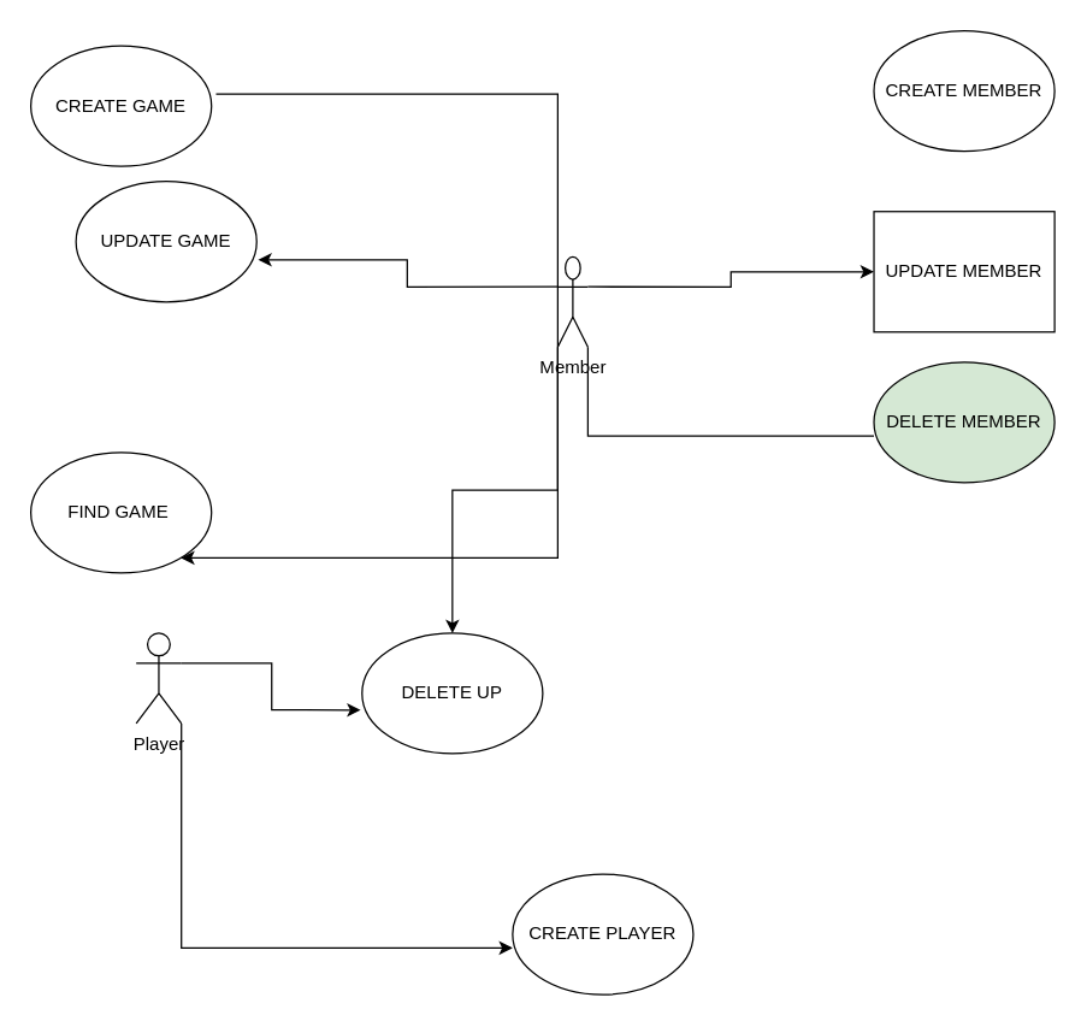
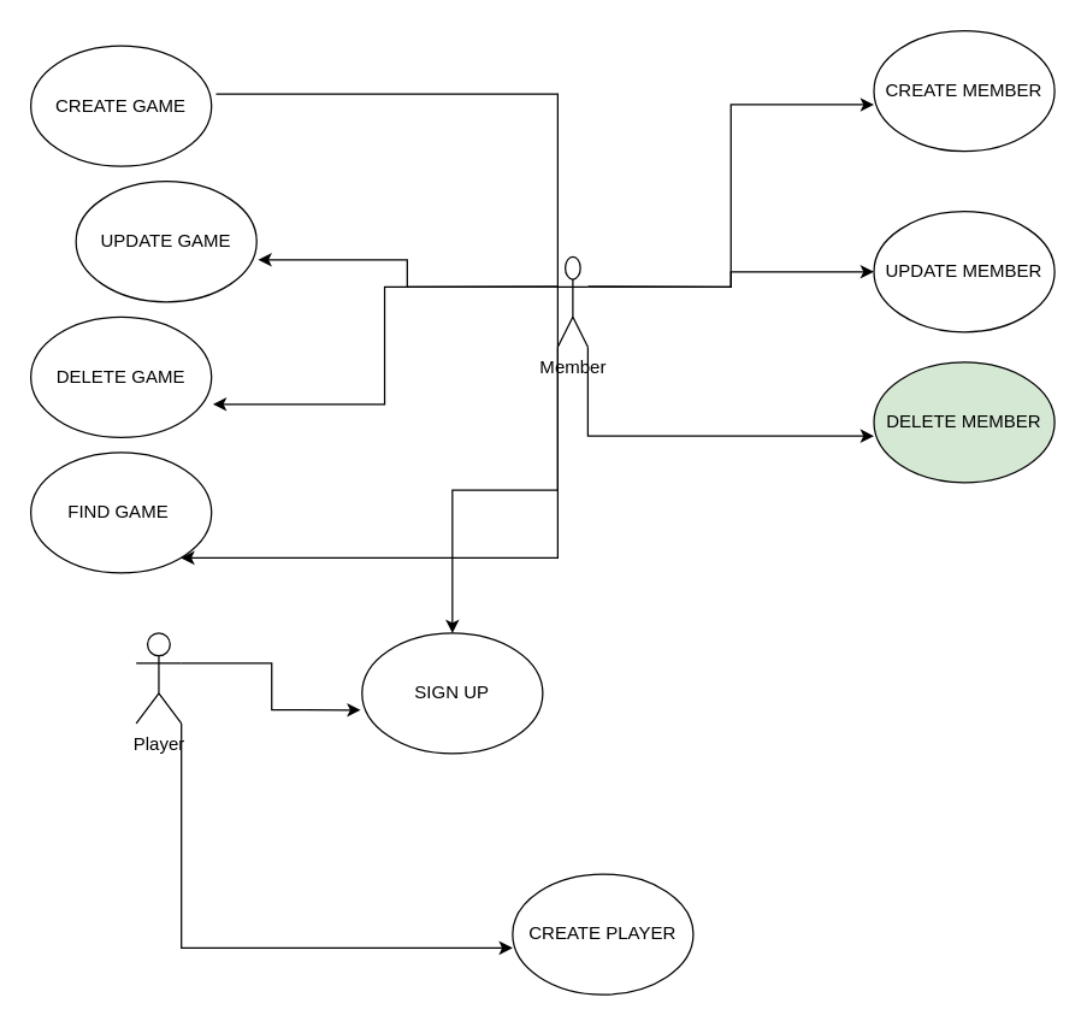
  <mxCell id="0" />
  <mxCell id="1" parent="0" />
- <mxCell id="2" style="edgeStyle=orthogonalEdgeStyle;rounded=0;orthogonalLoop=1;jettySize=auto;html=1;exitX=1;exitY=1;exitDx=0;exitDy=0;exitPerimeter=0;entryX=0;entryY=0.613;entryDx=0;entryDy=0;entryPerimeter=0;endArrow=none;" edge="1" parent="1" source="9" target="15"><mxGeometry relative="1" as="geometry" /></mxCell>
+ <mxCell id="2" style="edgeStyle=orthogonalEdgeStyle;rounded=0;orthogonalLoop=1;jettySize=auto;html=1;exitX=1;exitY=1;exitDx=0;exitDy=0;exitPerimeter=0;entryX=0;entryY=0.613;entryDx=0;entryDy=0;entryPerimeter=0;" edge="1" parent="1" source="9" target="15"><mxGeometry relative="1" as="geometry" /></mxCell>
  <mxCell id="3" style="edgeStyle=orthogonalEdgeStyle;rounded=0;orthogonalLoop=1;jettySize=auto;html=1;exitX=1;exitY=0.333;exitDx=0;exitDy=0;exitPerimeter=0;entryX=0;entryY=0.5;entryDx=0;entryDy=0;" edge="1" parent="1" source="9" target="14"><mxGeometry relative="1" as="geometry" /></mxCell>
+ <mxCell id="4" style="edgeStyle=orthogonalEdgeStyle;rounded=0;orthogonalLoop=1;jettySize=auto;html=1;exitX=1;exitY=0.333;exitDx=0;exitDy=0;exitPerimeter=0;entryX=0;entryY=0.613;entryDx=0;entryDy=0;entryPerimeter=0;" edge="1" parent="1" source="9" target="13"><mxGeometry relative="1" as="geometry" /></mxCell>
  <mxCell id="5" style="edgeStyle=orthogonalEdgeStyle;rounded=0;orthogonalLoop=1;jettySize=auto;html=1;exitX=0;exitY=0.333;exitDx=0;exitDy=0;exitPerimeter=0;entryX=1.008;entryY=0.65;entryDx=0;entryDy=0;entryPerimeter=0;" edge="1" parent="1" source="9" target="18"><mxGeometry relative="1" as="geometry" /></mxCell>
+ <mxCell id="6" style="edgeStyle=orthogonalEdgeStyle;rounded=0;orthogonalLoop=1;jettySize=auto;html=1;exitX=0;exitY=0.333;exitDx=0;exitDy=0;exitPerimeter=0;entryX=1.008;entryY=0.725;entryDx=0;entryDy=0;entryPerimeter=0;" edge="1" parent="1" source="9" target="19"><mxGeometry relative="1" as="geometry" /></mxCell>
  <mxCell id="7" style="edgeStyle=orthogonalEdgeStyle;rounded=0;orthogonalLoop=1;jettySize=auto;html=1;exitX=1.025;exitY=0.4;exitDx=0;exitDy=0;exitPerimeter=0;" edge="1" parent="1" source="17" target="20"><mxGeometry relative="1" as="geometry"><Array as="points"><mxPoint x="370" y="62" /><mxPoint x="370" y="370" /></Array></mxGeometry></mxCell>
  <mxCell id="8" style="edgeStyle=orthogonalEdgeStyle;rounded=0;orthogonalLoop=1;jettySize=auto;html=1;exitX=0;exitY=1;exitDx=0;exitDy=0;exitPerimeter=0;" edge="1" parent="1" source="9" target="21"><mxGeometry relative="1" as="geometry" /></mxCell>
  <mxCell id="9" value="Member" style="shape=umlActor;verticalLabelPosition=bottom;verticalAlign=top;html=1;outlineConnect=0;" vertex="1" parent="1"><mxGeometry x="370" y="170" width="20" height="60" as="geometry" /></mxCell>
  <mxCell id="10" style="edgeStyle=orthogonalEdgeStyle;rounded=0;orthogonalLoop=1;jettySize=auto;html=1;exitX=1;exitY=1;exitDx=0;exitDy=0;exitPerimeter=0;entryX=0;entryY=0.613;entryDx=0;entryDy=0;entryPerimeter=0;" edge="1" parent="1" source="12" target="16"><mxGeometry relative="1" as="geometry" /></mxCell>
  <mxCell id="11" style="edgeStyle=orthogonalEdgeStyle;rounded=0;orthogonalLoop=1;jettySize=auto;html=1;exitX=1;exitY=0.333;exitDx=0;exitDy=0;exitPerimeter=0;entryX=-0.008;entryY=0.638;entryDx=0;entryDy=0;entryPerimeter=0;" edge="1" parent="1" source="12" target="21"><mxGeometry relative="1" as="geometry" /></mxCell>
  <mxCell id="12" value="Player" style="shape=umlActor;verticalLabelPosition=bottom;verticalAlign=top;html=1;outlineConnect=0;" vertex="1" parent="1"><mxGeometry x="90" y="420" width="30" height="60" as="geometry" /></mxCell>
  <mxCell id="13" value="CREATE MEMBER" style="ellipse;whiteSpace=wrap;html=1;" vertex="1" parent="1"><mxGeometry x="580" y="20" width="120" height="80" as="geometry" /></mxCell>
- <mxCell id="14" value="UPDATE MEMBER" style="whiteSpace=wrap;html=1;rounded=0;" vertex="1" parent="1"><mxGeometry x="580" y="140" width="120" height="80" as="geometry" /></mxCell>
+ <mxCell id="14" value="UPDATE MEMBER" style="ellipse;whiteSpace=wrap;html=1;" vertex="1" parent="1"><mxGeometry x="580" y="140" width="120" height="80" as="geometry" /></mxCell>
  <mxCell id="15" value="DELETE MEMBER" style="ellipse;whiteSpace=wrap;html=1;fillColor=#d5e8d4;" vertex="1" parent="1"><mxGeometry x="580" y="240" width="120" height="80" as="geometry" /></mxCell>
  <mxCell id="16" value="CREATE PLAYER" style="ellipse;whiteSpace=wrap;html=1;" vertex="1" parent="1"><mxGeometry x="340" y="580" width="120" height="80" as="geometry" /></mxCell>
  <mxCell id="17" value="CREATE GAME" style="ellipse;whiteSpace=wrap;html=1;" vertex="1" parent="1"><mxGeometry x="20" y="30" width="120" height="80" as="geometry" /></mxCell>
  <mxCell id="18" value="UPDATE GAME" style="ellipse;whiteSpace=wrap;html=1;" vertex="1" parent="1"><mxGeometry x="50" y="120" width="120" height="80" as="geometry" /></mxCell>
+ <mxCell id="19" value="DELETE GAME" style="ellipse;whiteSpace=wrap;html=1;" vertex="1" parent="1"><mxGeometry x="20" y="210" width="120" height="80" as="geometry" /></mxCell>
  <mxCell id="20" value="&lt;div style=&quot;text-align: left;&quot;&gt;&lt;span style=&quot;background-color: initial;&quot;&gt;FIND GAME&amp;nbsp;&lt;/span&gt;&lt;/div&gt;" style="ellipse;whiteSpace=wrap;html=1;" vertex="1" parent="1"><mxGeometry x="20" y="300" width="120" height="80" as="geometry" /></mxCell>
- <mxCell id="21" value="&lt;div style=&quot;text-align: left;&quot;&gt;&lt;span style=&quot;background-color: initial;&quot;&gt;DELETE UP&lt;/span&gt;&lt;/div&gt;" style="ellipse;whiteSpace=wrap;html=1;" vertex="1" parent="1"><mxGeometry x="240" y="420" width="120" height="80" as="geometry" /></mxCell>
+ <mxCell id="21" value="&lt;div style=&quot;text-align: left;&quot;&gt;&lt;span style=&quot;background-color: initial;&quot;&gt;SIGN UP&lt;/span&gt;&lt;/div&gt;" style="ellipse;whiteSpace=wrap;html=1;" vertex="1" parent="1"><mxGeometry x="240" y="420" width="120" height="80" as="geometry" /></mxCell>
